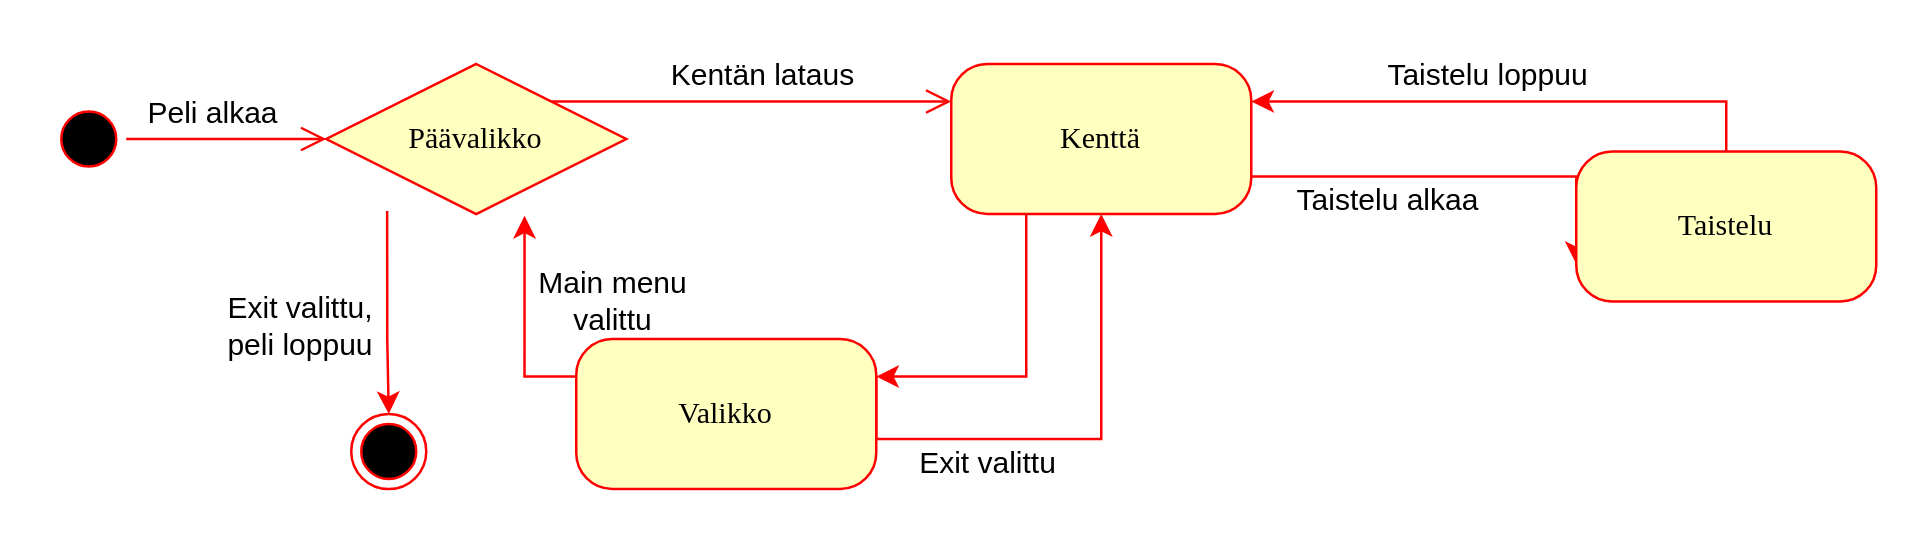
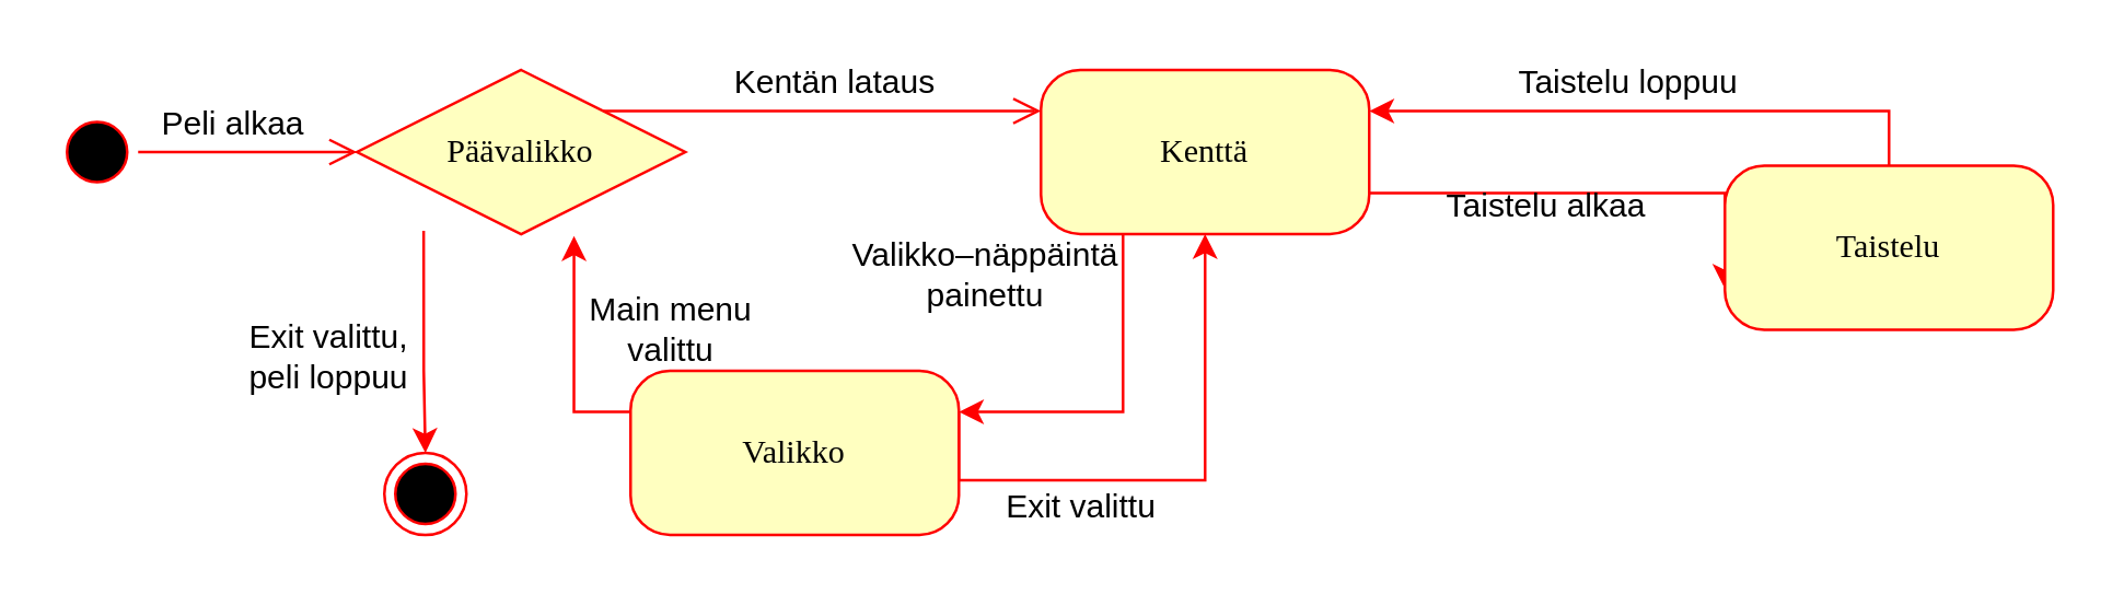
  <mxCell id="0" />
  <mxCell id="1" parent="0" />
  <mxCell id="2" value="" style="ellipse;html=1;shape=startState;fillColor=#000000;strokeColor=#ff0000;rounded=1;shadow=0;comic=0;labelBackgroundColor=none;fontFamily=Verdana;fontSize=12;fontColor=#000000;align=center;direction=south;" parent="1" vertex="1"><mxGeometry x="20" y="40" width="30" height="30" as="geometry" /></mxCell>
  <mxCell id="3" style="edgeStyle=orthogonalEdgeStyle;rounded=0;orthogonalLoop=1;jettySize=auto;html=1;entryX=0.5;entryY=0;entryDx=0;entryDy=0;exitX=0.203;exitY=0.98;exitDx=0;exitDy=0;exitPerimeter=0;strokeColor=#FF0000;" edge="1" parent="1" source="4" target="15"><mxGeometry relative="1" as="geometry"><Array as="points"><mxPoint x="154" y="135" /></Array></mxGeometry></mxCell>
  <mxCell id="4" value="Päävalikko" style="rhombus;whiteSpace=wrap;html=1;arcSize=24;fillColor=#ffffc0;strokeColor=#ff0000;shadow=0;comic=0;labelBackgroundColor=none;fontFamily=Verdana;fontSize=12;fontColor=#000000;align=center;" parent="1" vertex="1"><mxGeometry x="130" y="25" width="120" height="60" as="geometry" /></mxCell>
  <mxCell id="5" style="edgeStyle=orthogonalEdgeStyle;rounded=0;orthogonalLoop=1;jettySize=auto;html=1;strokeColor=#FF0000;" edge="1" parent="1" source="7"><mxGeometry relative="1" as="geometry"><mxPoint x="350" y="150" as="targetPoint" /><Array as="points"><mxPoint x="410" y="150" /></Array></mxGeometry></mxCell>
  <mxCell id="6" style="edgeStyle=orthogonalEdgeStyle;rounded=0;orthogonalLoop=1;jettySize=auto;html=1;entryX=0;entryY=0.75;entryDx=0;entryDy=0;strokeColor=#FF0000;" edge="1" parent="1" source="7" target="9"><mxGeometry relative="1" as="geometry"><Array as="points"><mxPoint x="480" y="70" /><mxPoint x="480" y="70" /></Array></mxGeometry></mxCell>
  <mxCell id="7" value="Kenttä" style="rounded=1;whiteSpace=wrap;html=1;arcSize=24;fillColor=#ffffc0;strokeColor=#ff0000;shadow=0;comic=0;labelBackgroundColor=none;fontFamily=Verdana;fontSize=12;fontColor=#000000;align=center;" parent="1" vertex="1"><mxGeometry x="380" y="25" width="120" height="60" as="geometry" /></mxCell>
  <mxCell id="8" style="edgeStyle=orthogonalEdgeStyle;rounded=0;orthogonalLoop=1;jettySize=auto;html=1;entryX=1;entryY=0.25;entryDx=0;entryDy=0;strokeColor=#FF0000;" edge="1" parent="1" source="9" target="7"><mxGeometry relative="1" as="geometry"><Array as="points"><mxPoint x="500" y="40" /><mxPoint x="500" y="40" /></Array></mxGeometry></mxCell>
  <mxCell id="9" value="Taistelu" style="rounded=1;whiteSpace=wrap;html=1;arcSize=24;fillColor=#ffffc0;strokeColor=#ff0000;shadow=0;comic=0;labelBackgroundColor=none;fontFamily=Verdana;fontSize=12;fontColor=#000000;align=center;" parent="1" vertex="1"><mxGeometry x="630" y="60" width="120" height="60" as="geometry" /></mxCell>
  <mxCell id="10" style="edgeStyle=orthogonalEdgeStyle;rounded=0;orthogonalLoop=1;jettySize=auto;html=1;exitX=1;exitY=0.25;exitDx=0;exitDy=0;entryX=0.5;entryY=1;entryDx=0;entryDy=0;strokeColor=#FF0000;" edge="1" parent="1" source="12" target="7"><mxGeometry relative="1" as="geometry"><Array as="points"><mxPoint x="350" y="175" /><mxPoint x="440" y="175" /></Array></mxGeometry></mxCell>
  <mxCell id="11" style="edgeStyle=orthogonalEdgeStyle;rounded=0;orthogonalLoop=1;jettySize=auto;html=1;exitX=0;exitY=0.25;exitDx=0;exitDy=0;entryX=0.661;entryY=1.012;entryDx=0;entryDy=0;entryPerimeter=0;strokeColor=#FF0000;" edge="1" parent="1" source="12" target="4"><mxGeometry relative="1" as="geometry" /></mxCell>
  <mxCell id="12" value="&lt;div&gt;Valikko&lt;/div&gt;" style="rounded=1;whiteSpace=wrap;html=1;arcSize=24;fillColor=#ffffc0;strokeColor=#ff0000;shadow=0;comic=0;labelBackgroundColor=none;fontFamily=Verdana;fontSize=12;fontColor=#000000;align=center;" parent="1" vertex="1"><mxGeometry x="230" y="135" width="120" height="60" as="geometry" /></mxCell>
  <mxCell id="13" style="edgeStyle=orthogonalEdgeStyle;html=1;labelBackgroundColor=none;endArrow=open;endSize=8;strokeColor=#ff0000;fontFamily=Verdana;fontSize=12;align=left;" parent="1" source="2" target="4" edge="1"><mxGeometry relative="1" as="geometry" /></mxCell>
  <mxCell id="14" style="edgeStyle=orthogonalEdgeStyle;html=1;labelBackgroundColor=none;endArrow=open;endSize=8;strokeColor=#ff0000;fontFamily=Verdana;fontSize=12;align=left;entryX=0;entryY=0.25;entryDx=0;entryDy=0;" parent="1" source="4" target="7" edge="1"><mxGeometry relative="1" as="geometry"><Array as="points"><mxPoint x="300" y="40" /><mxPoint x="300" y="40" /></Array><mxPoint x="340" y="65" as="targetPoint" /></mxGeometry></mxCell>
  <mxCell id="15" value="" style="ellipse;html=1;shape=endState;fillColor=#000000;strokeColor=#ff0000;rounded=1;shadow=0;comic=0;labelBackgroundColor=none;fontFamily=Verdana;fontSize=12;fontColor=#000000;align=center;" vertex="1" parent="1"><mxGeometry x="140" y="165" width="30" height="30" as="geometry" /></mxCell>
  <mxCell id="16" value="Peli alkaa" style="text;html=1;strokeColor=none;fillColor=none;align=center;verticalAlign=middle;whiteSpace=wrap;rounded=0;" vertex="1" parent="1"><mxGeometry x="50" y="35" width="70" height="20" as="geometry" /></mxCell>
  <mxCell id="17" value="Kentän lataus" style="text;html=1;strokeColor=none;fillColor=none;align=center;verticalAlign=middle;whiteSpace=wrap;rounded=0;" vertex="1" parent="1"><mxGeometry x="260" y="20" width="90" height="20" as="geometry" /></mxCell>
- <mxCell id="18" value="Taistelu alkaa" style="text;html=1;strokeColor=none;fillColor=none;align=center;verticalAlign=middle;whiteSpace=wrap;rounded=0;" vertex="1" parent="1"><mxGeometry x="510" y="70" width="90" height="20" as="geometry" /></mxCell>
+ <mxCell id="18" value="Taistelu alkaa" style="text;html=1;strokeColor=none;fillColor=none;align=center;verticalAlign=middle;whiteSpace=wrap;rounded=0;" vertex="1" parent="1"><mxGeometry x="520" y="65" width="90" height="20" as="geometry" /></mxCell>
  <mxCell id="19" value="Taistelu loppuu" style="text;html=1;strokeColor=none;fillColor=none;align=center;verticalAlign=middle;whiteSpace=wrap;rounded=0;" vertex="1" parent="1"><mxGeometry x="550" y="20" width="90" height="20" as="geometry" /></mxCell>
  <mxCell id="20" value="Exit valittu" style="text;html=1;strokeColor=none;fillColor=none;align=center;verticalAlign=middle;whiteSpace=wrap;rounded=0;" vertex="1" parent="1"><mxGeometry x="349.5" y="175" width="90" height="20" as="geometry" /></mxCell>
+ <mxCell id="21" value="Valikko&lt;span lang=&quot;FI&quot;&gt;–näppäintä painettu&lt;br&gt;&lt;/span&gt;" style="text;html=1;strokeColor=none;fillColor=none;align=center;verticalAlign=middle;whiteSpace=wrap;rounded=0;" vertex="1" parent="1"><mxGeometry x="305" y="90" width="110" height="20" as="geometry" /></mxCell>
  <mxCell id="22" value="Main menu valittu" style="text;html=1;strokeColor=none;fillColor=none;align=center;verticalAlign=middle;whiteSpace=wrap;rounded=0;" vertex="1" parent="1"><mxGeometry x="200" y="110" width="90" height="20" as="geometry" /></mxCell>
  <mxCell id="23" value="Exit valittu, peli loppuu" style="text;html=1;strokeColor=none;fillColor=none;align=center;verticalAlign=middle;whiteSpace=wrap;rounded=0;" vertex="1" parent="1"><mxGeometry x="85" y="120" width="70" height="20" as="geometry" /></mxCell>
